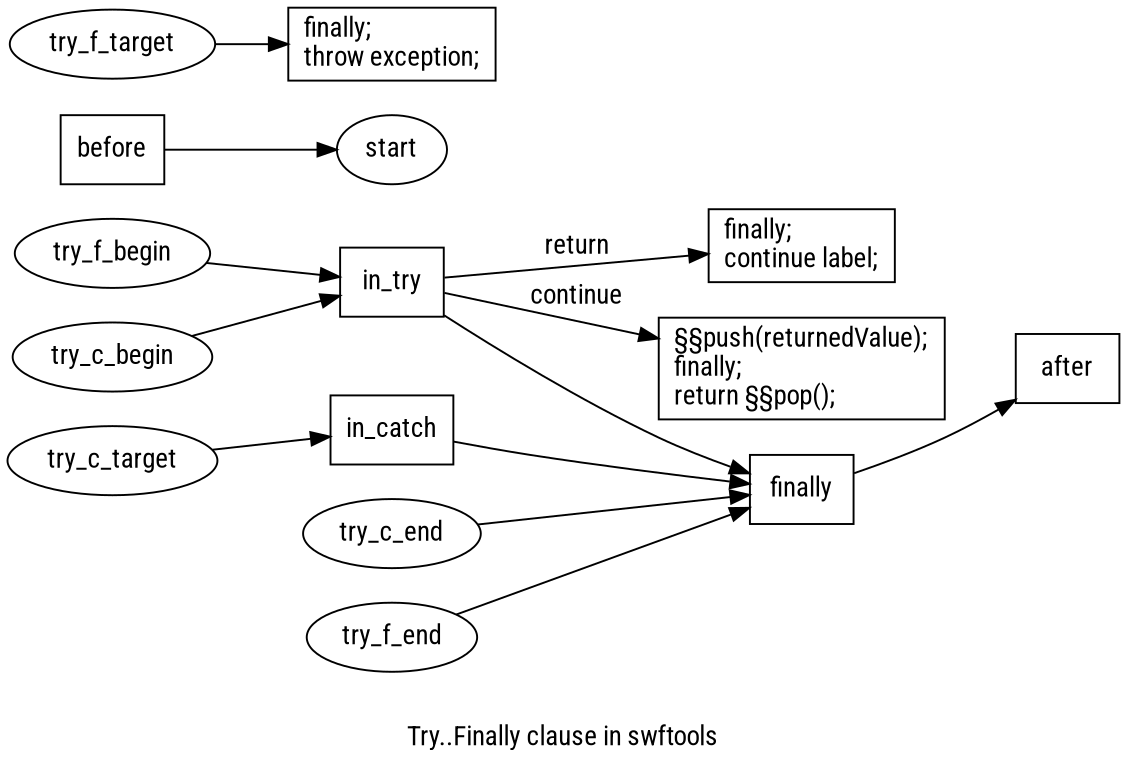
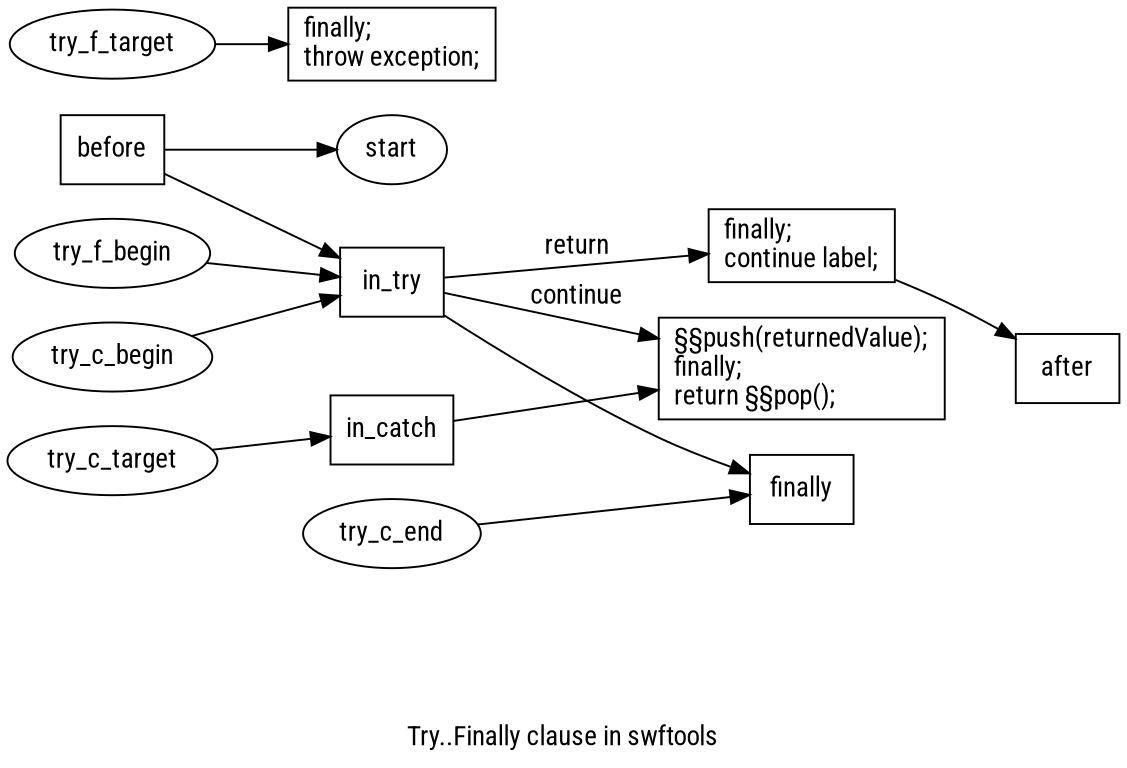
  digraph {
    fontname="Roboto Condensed"
    label="Try..Finally clause in swftools"
    rankdir=LR
    node [fontname="Roboto Condensed" shape=rect]
    edge [fontname="Roboto Condensed"]
    before
    start [shape=ellipse]
    in_try
    finally
    n5 [label="§§push(returnedValue);\lfinally;\lreturn §§pop();\l"]
    n6 [label="finally;\lcontinue label;\l"]
    after
    try_f_begin [shape=ellipse]
    try_c_begin [shape=ellipse]
    try_c_end [shape=ellipse]
    in_catch
    try_c_target [shape=ellipse]
-   try_f_end [shape=ellipse]
    n14 [label="finally;\lthrow exception;\l"]
    try_f_target [shape=ellipse]
    before -> start
+   before -> in_try
    in_try -> finally
    in_try -> n5 [label=continue]
    in_try -> n6 [label=return]
-   finally -> after
+   n6 -> after
    try_f_begin -> in_try
    try_c_begin -> in_try
    try_c_end -> finally
-   in_catch -> finally
+   in_catch -> n5
    try_c_target -> in_catch
-   try_f_end -> finally
    try_f_target -> n14
  }
